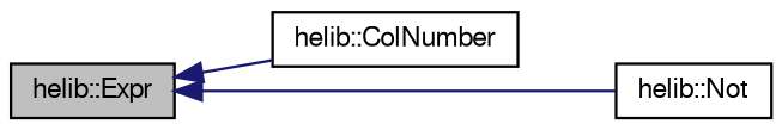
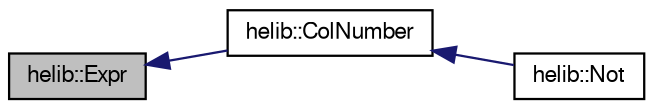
  digraph {
    rankdir=LR
    node [color=black fillcolor=white fontname=FreeSans fontsize=10 shape=record style=filled]
    edge [color=midnightblue dir=back fontname=FreeSans fontsize=10 labelfontname=FreeSans labelfontsize=10 style=solid]
    n1 [fillcolor=grey75 fontcolor=black height=0.2 label="helib::Expr" width=0.4]
    n2 [height=0.2 label="helib::ColNumber" width=0.4]
    n3 [height=0.2 label="helib::Not" width=0.4]
    n1 -> n2
-   n1 -> n3
+   n2 -> n3
  }
